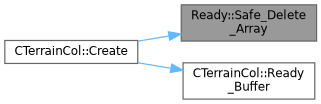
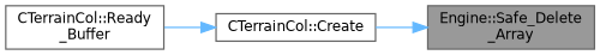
  digraph {
    rankdir=RL
    node [color=grey40 fillcolor=white fontname=Helvetica fontsize=10 shape=box style=filled]
    edge [color=steelblue1 dir=back fontname=Helvetica fontsize=10 labelfontname=Helvetica labelfontsize=10 style=solid]
-   n1 [color=gray40 fillcolor=grey60 fontcolor=black height=0.2 label="Ready::Safe_Delete\l_Array" width=0.4]
+   n1 [color=gray40 fillcolor=grey60 fontcolor=black height=0.2 label="Engine::Safe_Delete\l_Array" width=0.4]
    n2 [height=0.2 label="CTerrainCol::Create" width=0.4]
    n3 [height=0.2 label="CTerrainCol::Ready\l_Buffer" width=0.4]
    n1 -> n2
-   n3 -> n2
+   n2 -> n3
  }
